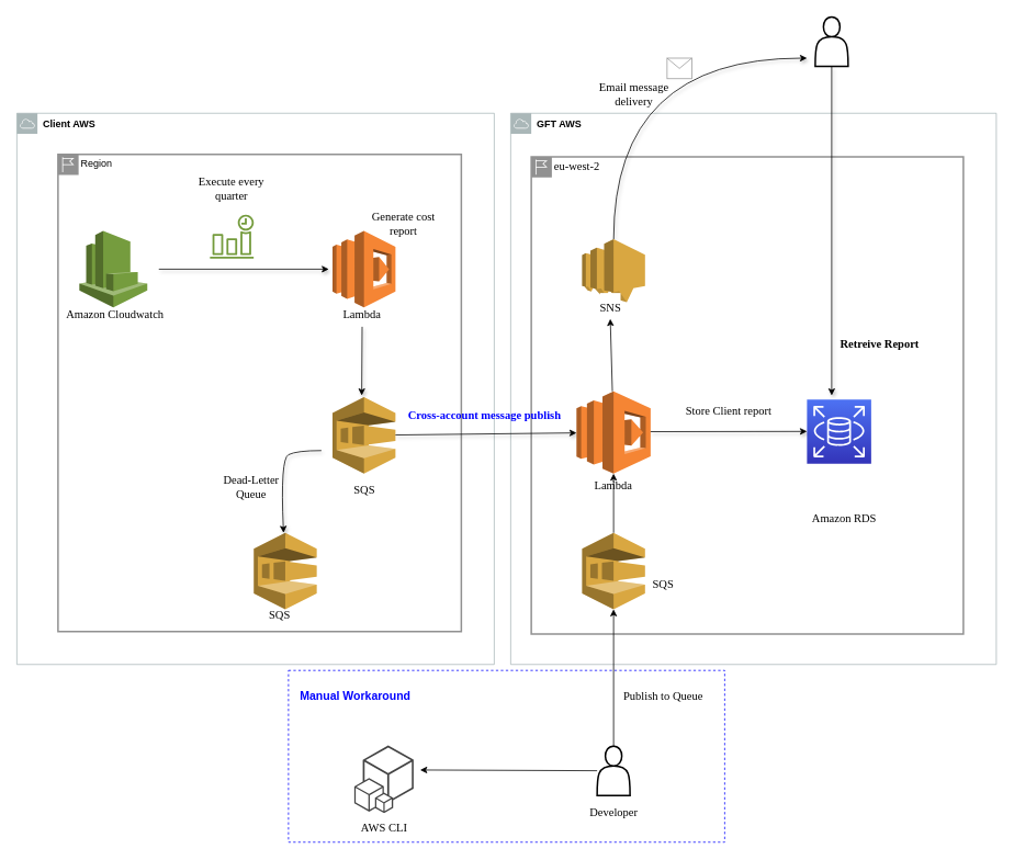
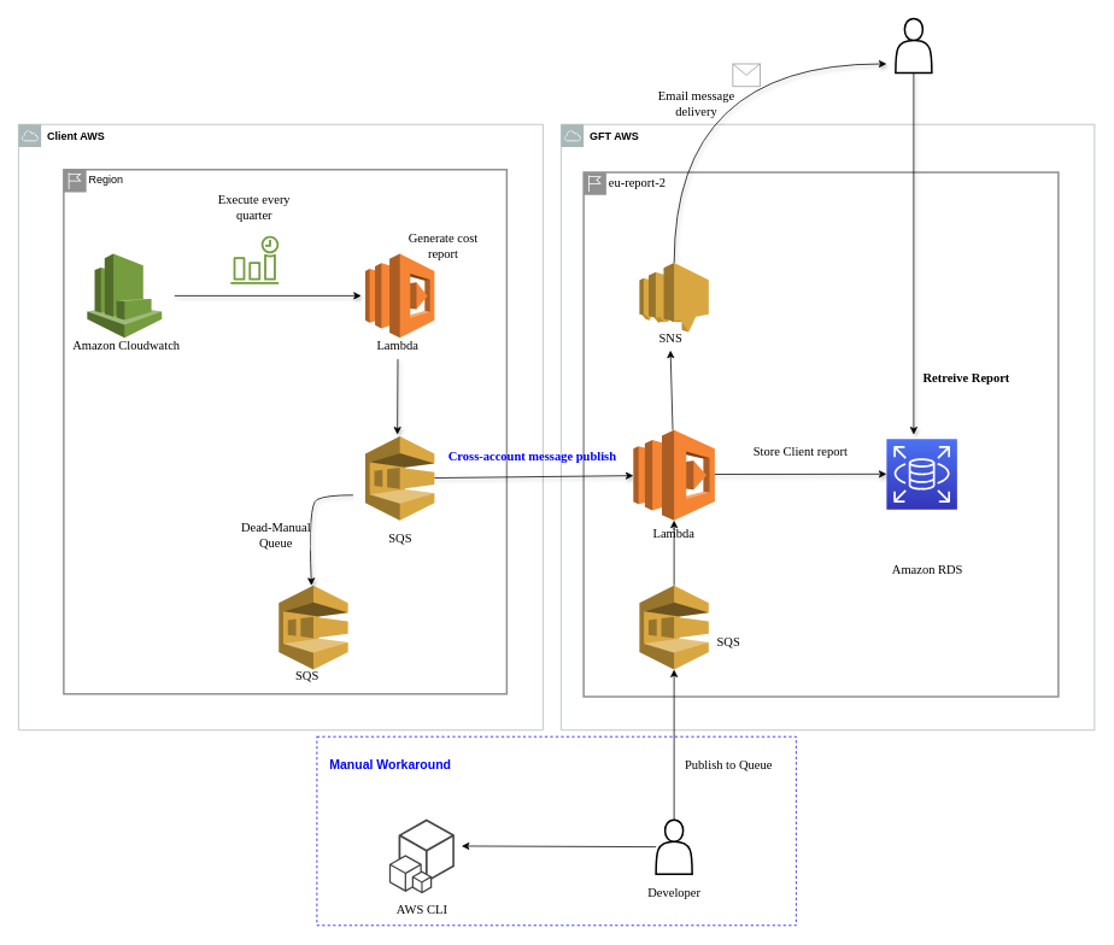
  <mxCell id="0" />
  <mxCell id="1" parent="0" />
  <mxCell id="2" value="&lt;b&gt;&lt;font color=&quot;#000000&quot;&gt;GFT AWS&lt;/font&gt;&lt;/b&gt;" style="sketch=0;outlineConnect=0;gradientColor=none;html=1;whiteSpace=wrap;fontSize=12;fontStyle=0;shape=mxgraph.aws4.group;grIcon=mxgraph.aws4.group_aws_cloud;strokeColor=#AAB7B8;fillColor=none;verticalAlign=top;align=left;spacingLeft=30;fontColor=#AAB7B8;dashed=0;" parent="1" vertex="1"><mxGeometry x="620" y="137" width="590" height="670" as="geometry" /></mxCell>
- <mxCell id="3" value="&lt;font color=&quot;#000000&quot;&gt;eu-west-2&lt;/font&gt;" style="shape=mxgraph.ibm.box;prType=region;fontStyle=0;verticalAlign=top;align=left;spacingLeft=32;spacingTop=4;fillColor=none;rounded=0;whiteSpace=wrap;html=1;strokeColor=#919191;strokeWidth=2;dashed=0;container=1;spacing=-4;collapsible=0;expand=0;recursiveResize=0;glass=1;labelBackgroundColor=none;fontFamily=Times New Roman;fontSize=14;fontColor=#0000FF;" parent="1" vertex="1"><mxGeometry x="645" y="190" width="525" height="580" as="geometry" /></mxCell>
+ <mxCell id="3" value="&lt;font color=&quot;#000000&quot;&gt;eu-report-2&lt;/font&gt;" style="shape=mxgraph.ibm.box;prType=region;fontStyle=0;verticalAlign=top;align=left;spacingLeft=32;spacingTop=4;fillColor=none;rounded=0;whiteSpace=wrap;html=1;strokeColor=#919191;strokeWidth=2;dashed=0;container=1;spacing=-4;collapsible=0;expand=0;recursiveResize=0;glass=1;labelBackgroundColor=none;fontFamily=Times New Roman;fontSize=14;fontColor=#0000FF;" parent="1" vertex="1"><mxGeometry x="645" y="190" width="525" height="580" as="geometry" /></mxCell>
  <mxCell id="4" value="Lambda" style="text;html=1;strokeColor=none;fillColor=none;align=center;verticalAlign=middle;whiteSpace=wrap;rounded=0;labelBackgroundColor=none;fontFamily=Times New Roman;fontSize=14;fontColor=#000000;" parent="3" vertex="1"><mxGeometry x="50" y="385" width="100" height="30" as="geometry" /></mxCell>
  <mxCell id="5" value="" style="outlineConnect=0;dashed=0;verticalLabelPosition=bottom;verticalAlign=top;align=center;html=1;shape=mxgraph.aws3.sqs;fillColor=#D9A741;gradientColor=none;glass=1;labelBackgroundColor=none;fontFamily=Times New Roman;fontSize=14;fontColor=#000000;strokeColor=default;strokeWidth=0;" parent="3" vertex="1"><mxGeometry x="61.75" y="457" width="76.5" height="93" as="geometry" /></mxCell>
  <mxCell id="6" value="&lt;font style=&quot;font-size: 14px ; font-weight: normal&quot;&gt;&lt;font face=&quot;Times New Roman&quot;&gt;SQS&lt;/font&gt;&lt;br&gt;&lt;/font&gt;" style="text;strokeColor=none;fillColor=none;html=1;fontSize=24;fontStyle=1;verticalAlign=middle;align=center;labelBackgroundColor=none;fontFamily=Helvetica;fontColor=#000000;strokeWidth=0;" parent="3" vertex="1"><mxGeometry x="115" y="500" width="90" height="34.5" as="geometry" /></mxCell>
  <mxCell id="7" value="" style="rounded=0;whiteSpace=wrap;html=1;labelBackgroundColor=none;fontColor=#0000FF;fillColor=none;dashed=1;strokeColor=#0000FF;strokeWidth=1;" parent="1" vertex="1"><mxGeometry x="350" y="814.25" width="530" height="208.75" as="geometry" /></mxCell>
  <mxCell id="8" value="Region" style="shape=mxgraph.ibm.box;prType=region;fontStyle=0;verticalAlign=top;align=left;spacingLeft=32;spacingTop=4;fillColor=none;rounded=0;whiteSpace=wrap;html=1;strokeColor=#919191;strokeWidth=2;dashed=0;container=1;spacing=-4;collapsible=0;expand=0;recursiveResize=0;" parent="1" vertex="1"><mxGeometry x="70" y="187" width="490" height="580" as="geometry" /></mxCell>
  <mxCell id="9" value="&lt;font color=&quot;#000000&quot;&gt;&lt;b&gt;Client AWS&lt;/b&gt;&lt;/font&gt;" style="sketch=0;outlineConnect=0;gradientColor=none;html=1;whiteSpace=wrap;fontSize=12;fontStyle=0;shape=mxgraph.aws4.group;grIcon=mxgraph.aws4.group_aws_cloud;strokeColor=#AAB7B8;fillColor=none;verticalAlign=top;align=left;spacingLeft=30;fontColor=#AAB7B8;dashed=0;" parent="8" vertex="1"><mxGeometry x="-50" y="-50" width="580" height="670" as="geometry" /></mxCell>
  <mxCell id="10" value="" style="outlineConnect=0;dashed=0;verticalLabelPosition=bottom;verticalAlign=top;align=center;html=1;shape=mxgraph.aws3.sqs;fillColor=#D9A741;gradientColor=none;glass=1;labelBackgroundColor=none;fontFamily=Times New Roman;fontSize=14;fontColor=#000000;strokeColor=default;strokeWidth=0;" parent="8" vertex="1"><mxGeometry x="333.5" y="295" width="76.5" height="93" as="geometry" /></mxCell>
  <mxCell id="11" value="" style="sketch=0;outlineConnect=0;fontColor=rgb(240, 240, 240);gradientColor=none;fillColor=#759C3E;strokeColor=rgb(240, 240, 240);dashed=0;verticalLabelPosition=bottom;verticalAlign=top;align=center;html=1;fontSize=12;fontStyle=0;aspect=fixed;pointerEvents=1;shape=mxgraph.aws4.event_time_based;fontFamily=Verdana;" parent="8" vertex="1"><mxGeometry x="184.63" y="70" width="53.23" height="60" as="geometry" /></mxCell>
  <mxCell id="12" value="&lt;font style=&quot;font-size: 14px ; font-weight: normal&quot;&gt;&lt;font face=&quot;Times New Roman&quot;&gt;Amazon Cloudwatch&lt;/font&gt;&lt;br&gt;&lt;/font&gt;" style="text;strokeColor=none;fillColor=none;html=1;fontSize=24;fontStyle=1;verticalAlign=middle;align=center;labelBackgroundColor=none;fontFamily=Helvetica;fontColor=#000000;strokeWidth=0;" parent="8" vertex="1"><mxGeometry x="20.75" y="163.5" width="96.5" height="54.5" as="geometry" /></mxCell>
  <mxCell id="13" value="" style="endArrow=classic;html=1;fontFamily=Times New Roman;fontSize=14;fontColor=#000000;strokeColor=#000000;shadow=1;" parent="8" edge="1"><mxGeometry width="50" height="50" relative="1" as="geometry"><mxPoint x="122.5" y="139.5" as="sourcePoint" /><mxPoint x="329" y="139.5" as="targetPoint" /></mxGeometry></mxCell>
  <mxCell id="14" value="Execute every quarter" style="text;html=1;strokeColor=none;fillColor=none;align=center;verticalAlign=middle;whiteSpace=wrap;rounded=0;labelBackgroundColor=#FFFFFF;fontFamily=Times New Roman;fontSize=14;fontColor=#000000;" parent="8" vertex="1"><mxGeometry x="161.25" y="27" width="100" height="30" as="geometry" /></mxCell>
  <mxCell id="15" value="" style="edgeStyle=none;html=1;shadow=1;fontFamily=Times New Roman;fontSize=14;fontColor=#000000;strokeColor=#000000;exitX=0.5;exitY=1;exitDx=0;exitDy=0;" parent="8" source="16" edge="1"><mxGeometry relative="1" as="geometry"><mxPoint x="369" y="240" as="sourcePoint" /><mxPoint x="369" y="293" as="targetPoint" /></mxGeometry></mxCell>
  <mxCell id="16" value="Lambda" style="text;html=1;strokeColor=none;fillColor=none;align=center;verticalAlign=middle;whiteSpace=wrap;rounded=0;labelBackgroundColor=#FFFFFF;fontFamily=Times New Roman;fontSize=14;fontColor=#000000;" parent="8" vertex="1"><mxGeometry x="329" y="179.5" width="81" height="30" as="geometry" /></mxCell>
  <mxCell id="17" value="" style="outlineConnect=0;dashed=0;verticalLabelPosition=bottom;verticalAlign=top;align=center;html=1;shape=mxgraph.aws3.lambda;fillColor=#F58534;gradientColor=none;glass=1;labelBackgroundColor=none;fontFamily=Times New Roman;fontSize=14;fontColor=#000000;strokeColor=default;strokeWidth=0;" parent="8" vertex="1"><mxGeometry x="333.5" y="93" width="76.5" height="93" as="geometry" /></mxCell>
  <mxCell id="18" value="" style="outlineConnect=0;dashed=0;verticalLabelPosition=bottom;verticalAlign=top;align=center;html=1;shape=mxgraph.aws3.sqs;fillColor=#D9A741;gradientColor=none;glass=1;labelBackgroundColor=none;fontFamily=Times New Roman;fontSize=14;fontColor=#000000;strokeColor=default;strokeWidth=0;" parent="8" vertex="1"><mxGeometry x="237.86" y="460" width="76.5" height="93" as="geometry" /></mxCell>
  <mxCell id="19" value="&lt;font style=&quot;font-size: 14px ; font-weight: normal&quot;&gt;&lt;font face=&quot;Times New Roman&quot;&gt;SQS&lt;/font&gt;&lt;br&gt;&lt;/font&gt;" style="text;strokeColor=none;fillColor=none;html=1;fontSize=24;fontStyle=1;verticalAlign=middle;align=center;labelBackgroundColor=none;fontFamily=Helvetica;fontColor=#000000;strokeWidth=0;" parent="8" vertex="1"><mxGeometry x="224.36" y="540" width="90" height="34.5" as="geometry" /></mxCell>
  <mxCell id="20" value="" style="curved=1;endArrow=classic;html=1;shadow=1;fontFamily=Times New Roman;fontSize=14;fontColor=#000000;strokeColor=#000000;" parent="8" target="18" edge="1"><mxGeometry width="50" height="50" relative="1" as="geometry"><mxPoint x="320" y="360" as="sourcePoint" /><mxPoint x="320" y="370" as="targetPoint" /><Array as="points"><mxPoint x="290" y="360" /><mxPoint x="270" y="370" /></Array></mxGeometry></mxCell>
- <mxCell id="21" value="Dead-Letter&lt;br&gt;Queue" style="text;html=1;strokeColor=none;fillColor=none;align=center;verticalAlign=middle;whiteSpace=wrap;rounded=0;labelBackgroundColor=#FFFFFF;fontFamily=Times New Roman;fontSize=14;fontColor=#000000;" parent="8" vertex="1"><mxGeometry x="184.63" y="390" width="100" height="30" as="geometry" /></mxCell>
+ <mxCell id="21" value="Dead-Manual&lt;br&gt;Queue" style="text;html=1;strokeColor=none;fillColor=none;align=center;verticalAlign=middle;whiteSpace=wrap;rounded=0;labelBackgroundColor=#FFFFFF;fontFamily=Times New Roman;fontSize=14;fontColor=#000000;" parent="8" vertex="1"><mxGeometry x="184.63" y="390" width="100" height="30" as="geometry" /></mxCell>
  <mxCell id="22" value="" style="outlineConnect=0;dashed=0;verticalLabelPosition=bottom;verticalAlign=top;align=center;html=1;shape=mxgraph.aws3.cloudwatch;fillColor=#759C3E;gradientColor=none;glass=1;labelBackgroundColor=default;fontFamily=Times New Roman;fontSize=14;fontColor=#000000;strokeColor=#000000;strokeWidth=2;" parent="8" vertex="1"><mxGeometry x="26" y="93" width="82.5" height="93" as="geometry" /></mxCell>
  <mxCell id="23" value="&lt;font style=&quot;font-size: 14px ; font-weight: normal&quot;&gt;&lt;font face=&quot;Times New Roman&quot;&gt;SQS&lt;/font&gt;&lt;br&gt;&lt;/font&gt;" style="text;strokeColor=none;fillColor=none;html=1;fontSize=24;fontStyle=1;verticalAlign=middle;align=center;labelBackgroundColor=#FFFFFF;fontFamily=Helvetica;fontColor=#000000;strokeWidth=0;" parent="8" vertex="1"><mxGeometry x="326.75" y="388" width="90" height="34.5" as="geometry" /></mxCell>
  <mxCell id="24" value="Generate cost report" style="text;html=1;strokeColor=none;fillColor=none;align=center;verticalAlign=middle;whiteSpace=wrap;rounded=0;labelBackgroundColor=none;fontFamily=Times New Roman;fontSize=14;fontColor=#000000;" parent="8" vertex="1"><mxGeometry x="370" y="70" width="100" height="30" as="geometry" /></mxCell>
  <mxCell id="25" style="edgeStyle=none;html=1;shadow=1;fontFamily=Times New Roman;fontSize=14;fontColor=#000000;strokeColor=#000000;startArrow=none;" parent="1" source="10" target="27" edge="1"><mxGeometry relative="1" as="geometry"><mxPoint x="447" y="504" as="sourcePoint" /><mxPoint x="690" y="504" as="targetPoint" /></mxGeometry></mxCell>
  <mxCell id="26" value="" style="edgeStyle=none;html=1;strokeColor=#000000;" parent="1" source="27" target="38" edge="1"><mxGeometry relative="1" as="geometry" /></mxCell>
  <mxCell id="27" value="`" style="outlineConnect=0;dashed=0;verticalLabelPosition=bottom;verticalAlign=top;align=center;html=1;shape=mxgraph.aws3.lambda;fillColor=#F58534;gradientColor=none;glass=1;labelBackgroundColor=none;fontFamily=Times New Roman;fontSize=14;fontColor=#000000;strokeColor=default;strokeWidth=0;" parent="1" vertex="1"><mxGeometry x="700" y="475" width="90" height="100" as="geometry" /></mxCell>
  <mxCell id="28" value="Amazon RDS" style="text;html=1;strokeColor=none;fillColor=none;align=center;verticalAlign=middle;whiteSpace=wrap;rounded=0;labelBackgroundColor=#FFFFFF;fontFamily=Times New Roman;fontSize=14;fontColor=#000000;" parent="1" vertex="1"><mxGeometry x="985" y="615" width="81" height="30" as="geometry" /></mxCell>
  <mxCell id="29" value="" style="sketch=0;points=[[0,0,0],[0.25,0,0],[0.5,0,0],[0.75,0,0],[1,0,0],[0,1,0],[0.25,1,0],[0.5,1,0],[0.75,1,0],[1,1,0],[0,0.25,0],[0,0.5,0],[0,0.75,0],[1,0.25,0],[1,0.5,0],[1,0.75,0]];outlineConnect=0;fontColor=#232F3E;gradientColor=#4D72F3;gradientDirection=north;fillColor=#3334B9;strokeColor=#ffffff;dashed=0;verticalLabelPosition=bottom;verticalAlign=top;align=center;html=1;fontSize=12;fontStyle=0;aspect=fixed;shape=mxgraph.aws4.resourceIcon;resIcon=mxgraph.aws4.rds;glass=1;labelBackgroundColor=none;fontFamily=Times New Roman;" parent="1" vertex="1"><mxGeometry x="980" y="485" width="78" height="78" as="geometry" /></mxCell>
  <mxCell id="30" value="Store Client report" style="text;html=1;strokeColor=none;fillColor=none;align=center;verticalAlign=middle;whiteSpace=wrap;rounded=0;labelBackgroundColor=#FFFFFF;fontFamily=Times New Roman;fontSize=14;fontColor=#000000;" parent="1" vertex="1"><mxGeometry x="820" y="485" width="130" height="30" as="geometry" /></mxCell>
  <mxCell id="31" value="" style="edgeStyle=none;html=1;shadow=1;fontFamily=Times New Roman;fontSize=14;fontColor=#000000;strokeColor=#000000;" parent="1" source="32" edge="1"><mxGeometry relative="1" as="geometry"><mxPoint x="1010" y="480" as="targetPoint" /></mxGeometry></mxCell>
  <mxCell id="32" value="" style="shape=actor;whiteSpace=wrap;html=1;glass=1;labelBackgroundColor=default;fontFamily=Times New Roman;fontSize=14;strokeWidth=2;fillColor=none;strokeColor=#000000;" parent="1" vertex="1"><mxGeometry x="990" y="20" width="40" height="60" as="geometry" /></mxCell>
  <mxCell id="33" style="edgeStyle=none;html=1;shadow=1;fontFamily=Times New Roman;fontSize=14;fontColor=#000000;strokeColor=#000000;startArrow=none;" parent="1" edge="1"><mxGeometry relative="1" as="geometry"><mxPoint x="790" y="524" as="sourcePoint" /><mxPoint x="980" y="523.729" as="targetPoint" /></mxGeometry></mxCell>
  <mxCell id="34" value="&lt;font style=&quot;font-size: 14px&quot;&gt;&lt;font face=&quot;Times New Roman&quot;&gt;Cross-account message publish&lt;/font&gt;&lt;br&gt;&lt;/font&gt;" style="text;strokeColor=none;fillColor=none;html=1;fontSize=24;fontStyle=1;verticalAlign=middle;align=center;labelBackgroundColor=none;fontFamily=Helvetica;fontColor=#0000FF;strokeWidth=0;glass=1;" parent="1" vertex="1"><mxGeometry x="540" y="473.5" width="96.5" height="54.5" as="geometry" /></mxCell>
  <mxCell id="35" value="&lt;font style=&quot;font-size: 14px&quot;&gt;&lt;font face=&quot;Times New Roman&quot;&gt;Retreive Report&lt;/font&gt;&lt;br&gt;&lt;/font&gt;" style="text;strokeColor=none;fillColor=none;html=1;fontSize=24;fontStyle=1;verticalAlign=middle;align=center;labelBackgroundColor=none;fontFamily=Helvetica;fontColor=#000000;strokeWidth=0;glass=1;" parent="1" vertex="1"><mxGeometry x="1020" y="387" width="96.5" height="54.5" as="geometry" /></mxCell>
  <mxCell id="36" value="" style="edgeStyle=orthogonalEdgeStyle;curved=1;html=1;shadow=1;fontFamily=Times New Roman;fontSize=14;fontColor=#0000FF;strokeColor=#000000;" parent="1" source="37" edge="1"><mxGeometry relative="1" as="geometry"><mxPoint x="980" y="70" as="targetPoint" /><Array as="points"><mxPoint x="745" y="70" /></Array></mxGeometry></mxCell>
  <mxCell id="37" value="" style="outlineConnect=0;dashed=0;verticalLabelPosition=bottom;verticalAlign=top;align=center;html=1;shape=mxgraph.aws3.sns;fillColor=#D9A741;gradientColor=none;glass=1;labelBackgroundColor=default;fontFamily=Times New Roman;fontSize=14;fontColor=#000000;strokeColor=#000000;strokeWidth=2;" parent="1" vertex="1"><mxGeometry x="706.75" y="290" width="76.5" height="76.5" as="geometry" /></mxCell>
  <mxCell id="38" value="&lt;font style=&quot;font-size: 14px ; font-weight: normal&quot;&gt;&lt;font face=&quot;Times New Roman&quot;&gt;SNS&lt;/font&gt;&lt;br&gt;&lt;/font&gt;" style="text;strokeColor=none;fillColor=none;html=1;fontSize=24;fontStyle=1;verticalAlign=middle;align=center;labelBackgroundColor=#FFFFFF;fontFamily=Helvetica;fontColor=#000000;strokeWidth=0;" parent="1" vertex="1"><mxGeometry x="695.5" y="352.5" width="90" height="34.5" as="geometry" /></mxCell>
  <mxCell id="39" value="" style="verticalLabelPosition=bottom;shadow=0;dashed=0;align=center;html=1;verticalAlign=top;strokeWidth=1;shape=mxgraph.mockup.misc.mail2;strokeColor=#999999;glass=1;labelBackgroundColor=default;fontFamily=Times New Roman;fontSize=14;fontColor=#000000;fillColor=none;" parent="1" vertex="1"><mxGeometry x="810" y="70" width="30" height="25" as="geometry" /></mxCell>
  <mxCell id="40" value="Email message delivery" style="text;html=1;strokeColor=none;fillColor=none;align=center;verticalAlign=middle;whiteSpace=wrap;rounded=0;labelBackgroundColor=none;fontFamily=Times New Roman;fontSize=14;fontColor=#000000;" parent="1" vertex="1"><mxGeometry x="720" y="100" width="100" height="30" as="geometry" /></mxCell>
  <mxCell id="41" value="" style="edgeStyle=none;html=1;strokeColor=#000000;" parent="1" source="43" edge="1"><mxGeometry relative="1" as="geometry"><mxPoint x="510" y="935.25" as="targetPoint" /></mxGeometry></mxCell>
  <mxCell id="42" value="" style="edgeStyle=none;html=1;strokeColor=#000000;" parent="1" source="43" target="5" edge="1"><mxGeometry relative="1" as="geometry" /></mxCell>
  <mxCell id="43" value="" style="shape=actor;whiteSpace=wrap;html=1;glass=1;labelBackgroundColor=default;fontFamily=Times New Roman;fontSize=14;strokeWidth=2;fillColor=none;strokeColor=#000000;" parent="1" vertex="1"><mxGeometry x="725" y="906.25" width="40" height="60" as="geometry" /></mxCell>
  <mxCell id="44" value="" style="outlineConnect=0;dashed=0;verticalLabelPosition=bottom;verticalAlign=top;align=center;html=1;shape=mxgraph.aws3.cli;fillColor=#444444;gradientColor=none;" parent="1" vertex="1"><mxGeometry x="430" y="905.25" width="72" height="82.5" as="geometry" /></mxCell>
  <mxCell id="45" value="&lt;font style=&quot;font-size: 14px ; font-weight: normal&quot;&gt;&lt;font face=&quot;Times New Roman&quot;&gt;AWS CLI&lt;/font&gt;&lt;br&gt;&lt;/font&gt;" style="text;strokeColor=none;fillColor=none;html=1;fontSize=24;fontStyle=1;verticalAlign=middle;align=center;labelBackgroundColor=#FFFFFF;fontFamily=Helvetica;fontColor=#000000;strokeWidth=0;" parent="1" vertex="1"><mxGeometry x="421" y="985.75" width="90" height="34.5" as="geometry" /></mxCell>
  <mxCell id="46" value="&lt;font color=&quot;#0000ff&quot; style=&quot;font-size: 14px;&quot;&gt;&lt;span style=&quot;font-size: 14px;&quot;&gt;Manual Workaround&lt;/span&gt;&lt;/font&gt;" style="text;html=1;strokeColor=none;fillColor=none;align=center;verticalAlign=middle;whiteSpace=wrap;rounded=0;fontStyle=1;fontSize=14;" parent="1" vertex="1"><mxGeometry x="350" y="830" width="163.25" height="30" as="geometry" /></mxCell>
  <mxCell id="47" value="" style="edgeStyle=none;html=1;fontColor=#0000FF;strokeColor=#000000;" parent="1" source="5" target="27" edge="1"><mxGeometry relative="1" as="geometry" /></mxCell>
  <mxCell id="48" value="&lt;font style=&quot;font-size: 14px ; font-weight: normal&quot;&gt;&lt;font face=&quot;Times New Roman&quot;&gt;Publish to Queue&lt;/font&gt;&lt;br&gt;&lt;/font&gt;" style="text;strokeColor=none;fillColor=none;html=1;fontSize=24;fontStyle=1;verticalAlign=middle;align=center;labelBackgroundColor=none;fontFamily=Helvetica;fontColor=#000000;strokeWidth=0;" parent="1" vertex="1"><mxGeometry x="760" y="825.5" width="90" height="34.5" as="geometry" /></mxCell>
  <mxCell id="49" value="&lt;font style=&quot;font-size: 14px ; font-weight: normal&quot;&gt;&lt;font face=&quot;Times New Roman&quot;&gt;Developer&lt;/font&gt;&lt;br&gt;&lt;/font&gt;" style="text;strokeColor=none;fillColor=none;html=1;fontSize=24;fontStyle=1;verticalAlign=middle;align=center;labelBackgroundColor=#FFFFFF;fontFamily=Helvetica;fontColor=#000000;strokeWidth=0;" parent="1" vertex="1"><mxGeometry x="700" y="966.25" width="90" height="34.5" as="geometry" /></mxCell>
